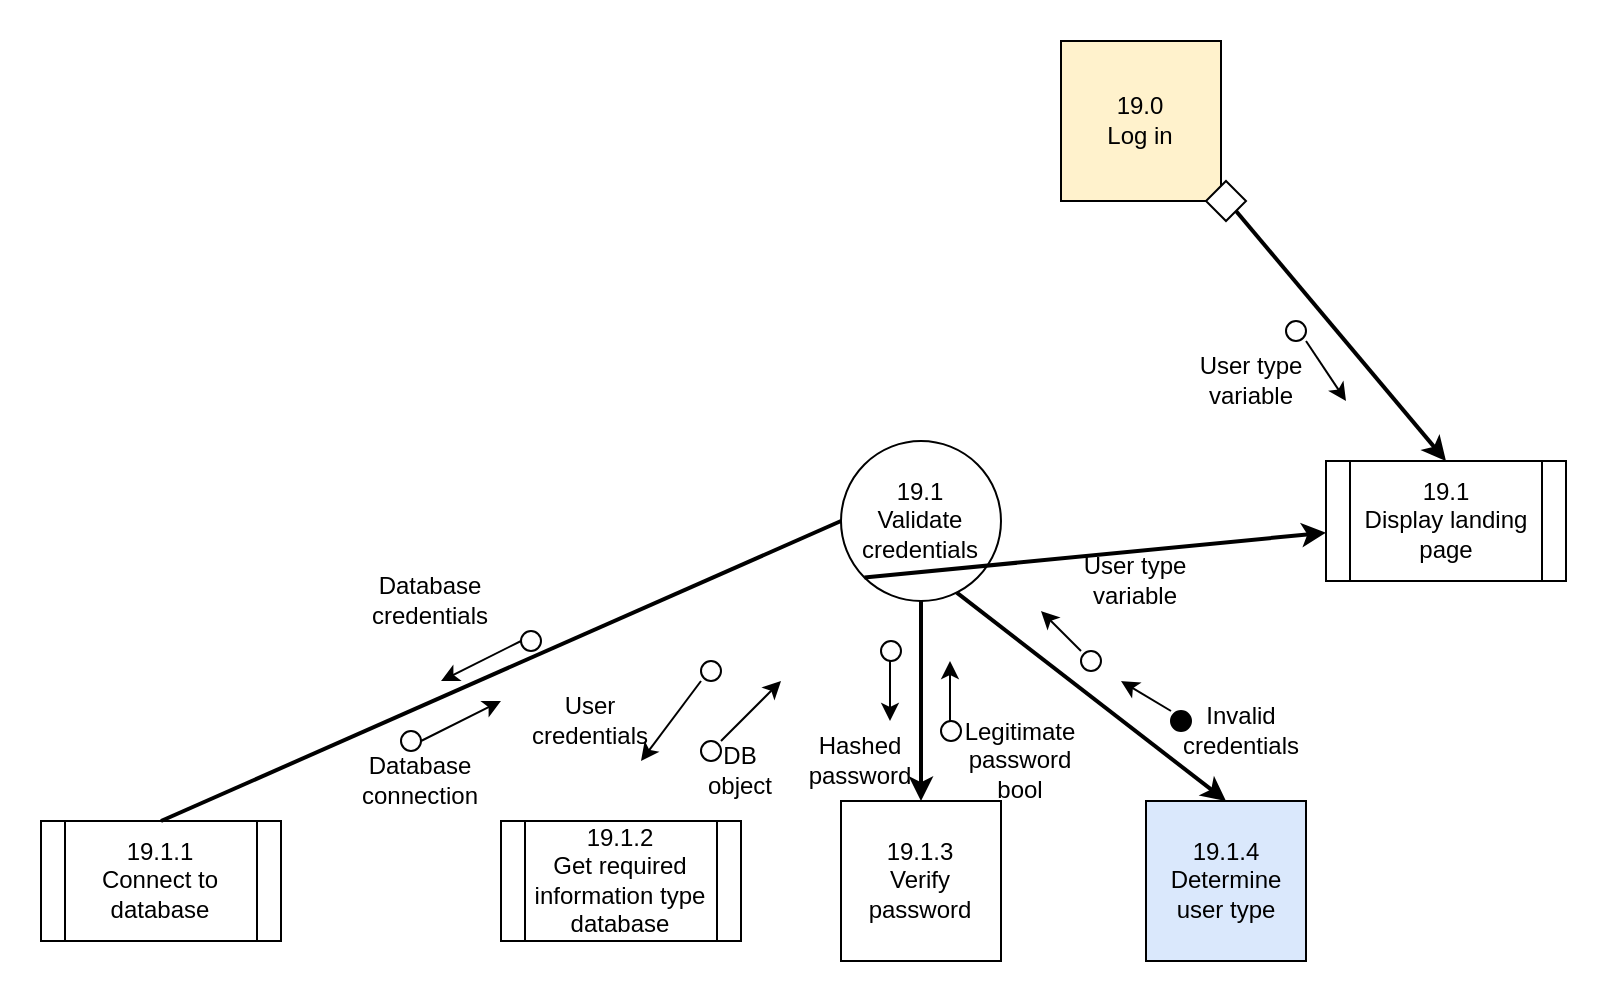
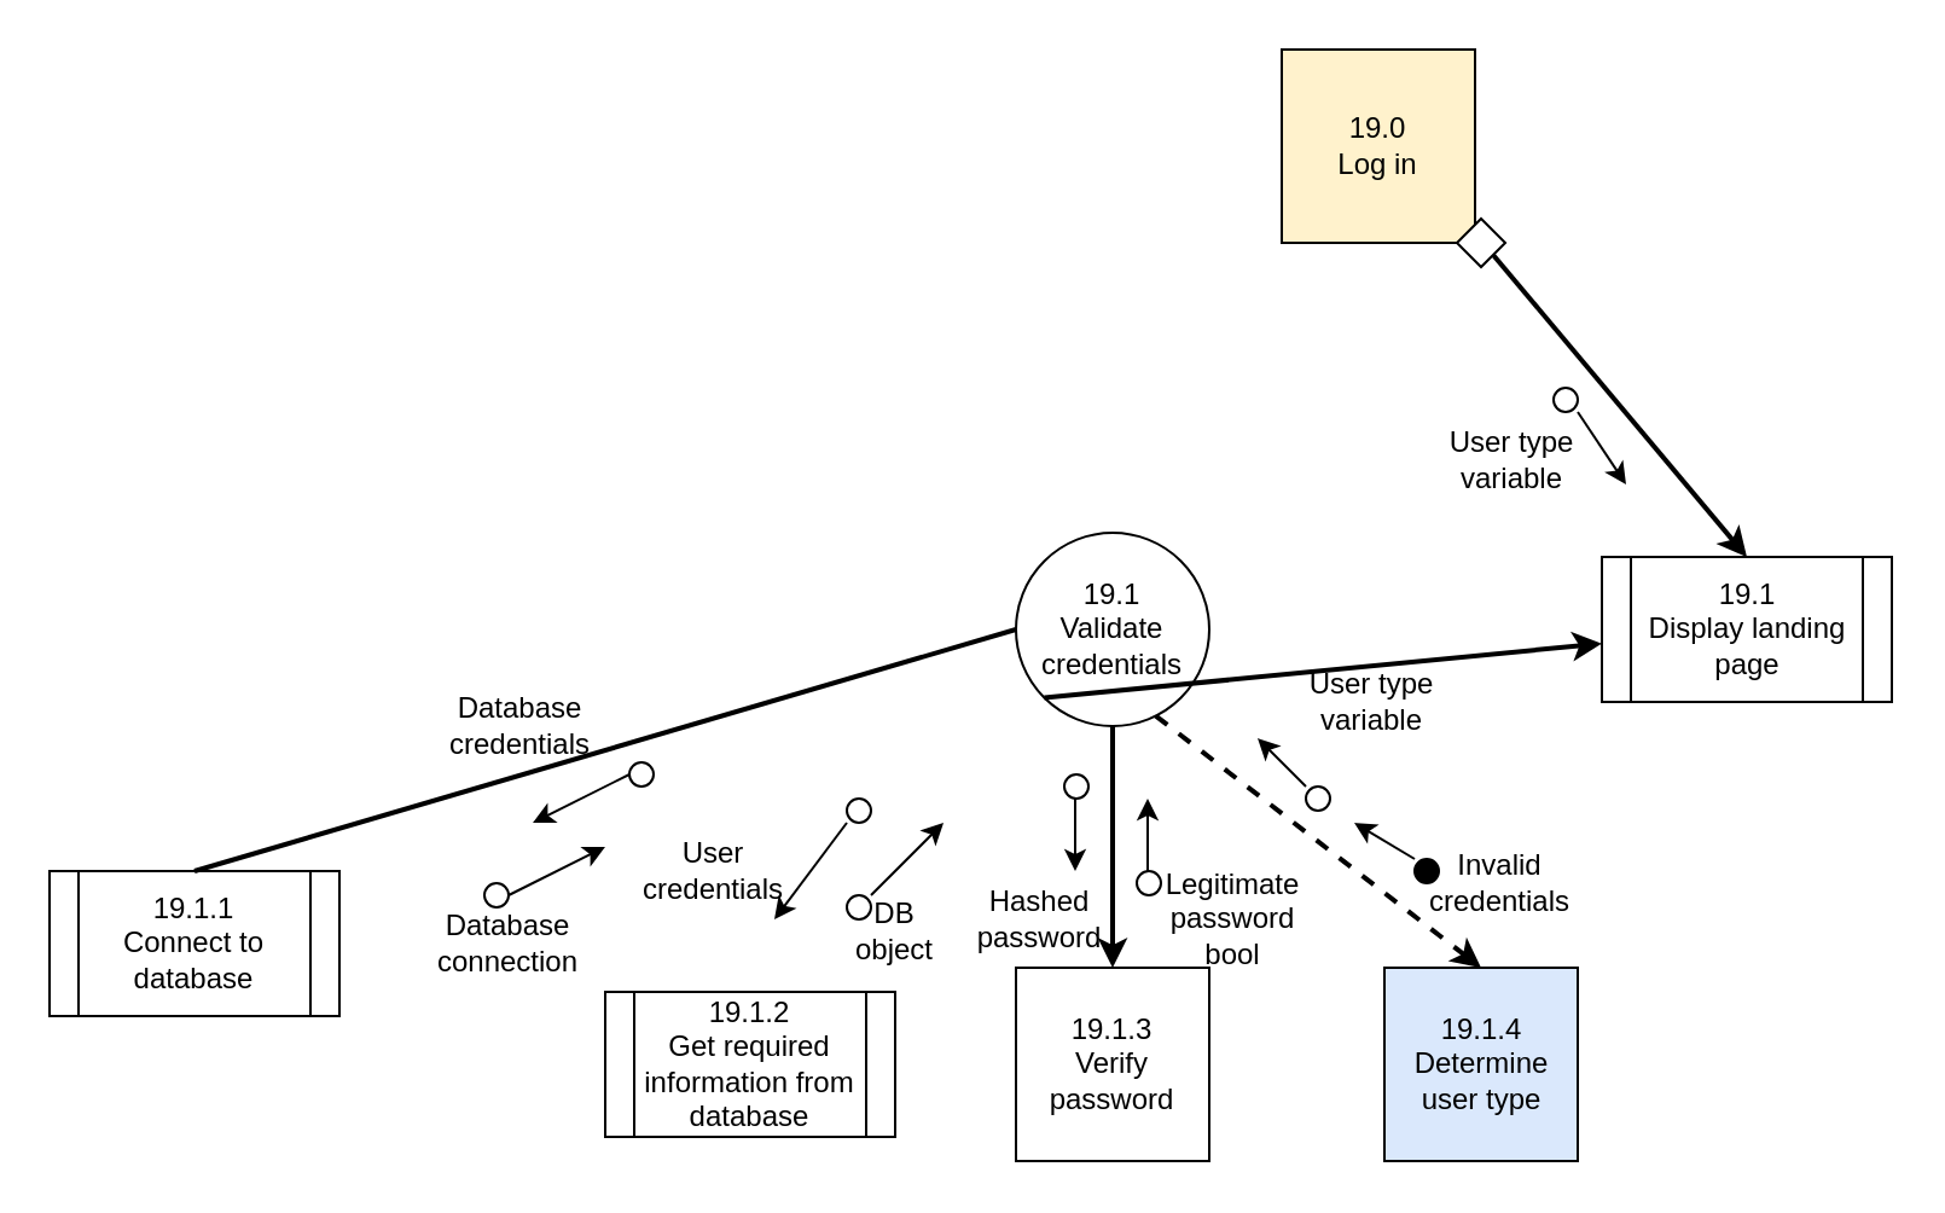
  <mxCell id="0" />
  <mxCell id="1" parent="0" />
  <mxCell id="2" value="User credentials" style="text;html=1;strokeColor=none;fillColor=none;align=center;verticalAlign=middle;whiteSpace=wrap;rounded=0;" parent="1" vertex="1"><mxGeometry x="260" y="350" width="70" height="20" as="geometry" /></mxCell>
  <mxCell id="3" value="" style="endArrow=classic;html=1;" parent="1" edge="1"><mxGeometry width="50" height="50" relative="1" as="geometry"><mxPoint x="350" y="340" as="sourcePoint" /><mxPoint x="320" y="380" as="targetPoint" /><Array as="points" /></mxGeometry></mxCell>
  <mxCell id="4" value="" style="ellipse;whiteSpace=wrap;html=1;aspect=fixed;fillColor=#000000;" parent="1" vertex="1"><mxGeometry x="585" y="355" width="10" height="10" as="geometry" /></mxCell>
  <mxCell id="5" value="" style="ellipse;whiteSpace=wrap;html=1;aspect=fixed;" parent="1" vertex="1"><mxGeometry x="540" y="325" width="10" height="10" as="geometry" /></mxCell>
  <mxCell id="6" value="" style="ellipse;whiteSpace=wrap;html=1;aspect=fixed;" parent="1" vertex="1"><mxGeometry x="350" y="330" width="10" height="10" as="geometry" /></mxCell>
  <mxCell id="7" value="" style="endArrow=classic;html=1;" parent="1" edge="1"><mxGeometry width="50" height="50" relative="1" as="geometry"><mxPoint x="540" y="325" as="sourcePoint" /><mxPoint x="520" y="305" as="targetPoint" /></mxGeometry></mxCell>
  <mxCell id="8" value="" style="endArrow=classic;html=1;entryX=0.5;entryY=0;entryDx=0;entryDy=0;exitX=1;exitY=1;exitDx=0;exitDy=0;strokeWidth=2;" parent="1" source="17" target="9" edge="1"><mxGeometry width="50" height="50" relative="1" as="geometry"><mxPoint x="640" y="100" as="sourcePoint" /><mxPoint x="670" y="180" as="targetPoint" /></mxGeometry></mxCell>
  <mxCell id="9" value="19.1&lt;br&gt;Display landing page" style="shape=process;whiteSpace=wrap;html=1;backgroundOutline=1;" parent="1" vertex="1"><mxGeometry x="662.5" y="230" width="120" height="60" as="geometry" /></mxCell>
  <mxCell id="10" value="User type variable" style="text;html=1;strokeColor=none;fillColor=none;align=center;verticalAlign=middle;whiteSpace=wrap;rounded=0;" parent="1" vertex="1"><mxGeometry x="540" y="280" width="55" height="20" as="geometry" /></mxCell>
  <mxCell id="11" value="" style="endArrow=classic;html=1;" parent="1" edge="1"><mxGeometry width="50" height="50" relative="1" as="geometry"><mxPoint x="585" y="355" as="sourcePoint" /><mxPoint x="560" y="340" as="targetPoint" /></mxGeometry></mxCell>
  <mxCell id="12" value="Invalid credentials" style="text;html=1;strokeColor=none;fillColor=none;align=center;verticalAlign=middle;whiteSpace=wrap;rounded=0;" parent="1" vertex="1"><mxGeometry x="587.5" y="355" width="65" height="20" as="geometry" /></mxCell>
  <mxCell id="13" value="" style="endArrow=classic;html=1;" parent="1" edge="1"><mxGeometry width="50" height="50" relative="1" as="geometry"><mxPoint x="652.5" y="170" as="sourcePoint" /><mxPoint x="672.5" y="200" as="targetPoint" /></mxGeometry></mxCell>
  <mxCell id="14" value="User type variable" style="text;html=1;strokeColor=none;fillColor=none;align=center;verticalAlign=middle;whiteSpace=wrap;rounded=0;" parent="1" vertex="1"><mxGeometry x="597.5" y="180" width="55" height="20" as="geometry" /></mxCell>
  <mxCell id="15" value="" style="ellipse;whiteSpace=wrap;html=1;aspect=fixed;" parent="1" vertex="1"><mxGeometry x="642.5" y="160" width="10" height="10" as="geometry" /></mxCell>
  <mxCell id="16" value="19.0&lt;br&gt;Log in" style="whiteSpace=wrap;html=1;aspect=fixed;fillColor=#fff2cc;" parent="1" vertex="1"><mxGeometry x="530" y="20" width="80" height="80" as="geometry" /></mxCell>
  <mxCell id="17" value="" style="rhombus;whiteSpace=wrap;html=1;" parent="1" vertex="1"><mxGeometry x="602.5" y="90" width="20" height="20" as="geometry" /></mxCell>
  <mxCell id="18" value="19.1&lt;br&gt;Validate credentials" style="ellipse;whiteSpace=wrap;html=1;aspect=fixed;" vertex="1" parent="1"><mxGeometry y="220" width="80" height="80" as="geometry" x="420" /></mxCell>
  <mxCell id="19" value="19.1.4&lt;br&gt;Determine user type" style="whiteSpace=wrap;html=1;aspect=fixed;fillColor=#dae8fc;" vertex="1" parent="1"><mxGeometry x="572.5" y="400" width="80" height="80" as="geometry" /></mxCell>
  <mxCell id="20" value="" style="endArrow=classic;html=1;exitX=0;exitY=1;exitDx=0;exitDy=0;strokeWidth=2;" edge="1" parent="1" source="18" target="9"><mxGeometry width="50" height="50" relative="1" as="geometry"><mxPoint x="350" y="370" as="sourcePoint" /><mxPoint x="370" y="330" as="targetPoint" /></mxGeometry></mxCell>
- <mxCell id="21" value="" style="endArrow=classic;html=1;exitX=0.75;exitY=1;exitDx=0;exitDy=0;entryX=0.5;entryY=0;entryDx=0;entryDy=0;strokeWidth=2;" edge="1" parent="1" source="18" target="19"><mxGeometry width="50" height="50" relative="1" as="geometry"><mxPoint x="530" y="370" as="sourcePoint" /><mxPoint x="580" y="320" as="targetPoint" /></mxGeometry></mxCell>
- <mxCell id="22" value="19.1.2&lt;br&gt;Get required information type database" style="shape=process;whiteSpace=wrap;html=1;backgroundOutline=1;" vertex="1" parent="1"><mxGeometry x="250" y="410" width="120" height="60" as="geometry" /></mxCell>
+ <mxCell id="21" value="" style="endArrow=classic;html=1;exitX=0.75;exitY=1;exitDx=0;exitDy=0;entryX=0.5;entryY=0;entryDx=0;entryDy=0;strokeWidth=2;dashed=1;" edge="1" parent="1" source="18" target="19"><mxGeometry width="50" height="50" relative="1" as="geometry"><mxPoint x="530" y="370" as="sourcePoint" /><mxPoint x="580" y="320" as="targetPoint" /></mxGeometry></mxCell>
+ <mxCell id="22" value="19.1.2&lt;br&gt;Get required information from database" style="shape=process;whiteSpace=wrap;html=1;backgroundOutline=1;" vertex="1" parent="1"><mxGeometry x="250" y="410" width="120" height="60" as="geometry" /></mxCell>
  <mxCell id="23" value="19.1.3&lt;br&gt;Verify password" style="whiteSpace=wrap;html=1;aspect=fixed;" vertex="1" parent="1"><mxGeometry y="400" width="80" height="80" as="geometry" x="420" /></mxCell>
  <mxCell id="24" value="" style="endArrow=classic;html=1;strokeWidth=2;exitX=0.5;exitY=1;exitDx=0;exitDy=0;entryX=0.5;entryY=0;entryDx=0;entryDy=0;" edge="1" parent="1" source="18" target="23"><mxGeometry width="50" height="50" relative="1" as="geometry"><mxPoint x="440" y="380" as="sourcePoint" /><mxPoint x="490" y="330" as="targetPoint" /></mxGeometry></mxCell>
  <mxCell id="25" value="" style="endArrow=classic;html=1;strokeWidth=1;" edge="1" parent="1"><mxGeometry width="50" height="50" relative="1" as="geometry"><mxPoint x="444.5" y="330" as="sourcePoint" /><mxPoint x="444.5" y="360" as="targetPoint" /></mxGeometry></mxCell>
  <mxCell id="26" value="" style="ellipse;whiteSpace=wrap;html=1;aspect=fixed;" vertex="1" parent="1"><mxGeometry x="200" y="365" width="10" height="10" as="geometry" /></mxCell>
  <mxCell id="27" value="" style="ellipse;whiteSpace=wrap;html=1;aspect=fixed;" vertex="1" parent="1"><mxGeometry x="260" y="315" width="10" height="10" as="geometry" /></mxCell>
  <mxCell id="28" value="" style="ellipse;whiteSpace=wrap;html=1;aspect=fixed;" vertex="1" parent="1"><mxGeometry x="350" y="370" width="10" height="10" as="geometry" /></mxCell>
  <mxCell id="29" value="" style="ellipse;whiteSpace=wrap;html=1;aspect=fixed;fillColor=#FFFFFF;" vertex="1" parent="1"><mxGeometry x="470" y="360" width="10" height="10" as="geometry" /></mxCell>
  <mxCell id="30" value="" style="ellipse;whiteSpace=wrap;html=1;aspect=fixed;" vertex="1" parent="1"><mxGeometry x="440" y="320" width="10" height="10" as="geometry" /></mxCell>
  <mxCell id="31" value="Hashed password" style="text;html=1;strokeColor=none;fillColor=none;align=center;verticalAlign=middle;whiteSpace=wrap;rounded=0;" vertex="1" parent="1"><mxGeometry x="410" y="370" width="40" height="20" as="geometry" /></mxCell>
  <mxCell id="32" value="" style="endArrow=classic;html=1;strokeWidth=1;" edge="1" parent="1"><mxGeometry width="50" height="50" relative="1" as="geometry"><mxPoint x="474.5" y="360" as="sourcePoint" /><mxPoint x="474.5" y="330" as="targetPoint" /></mxGeometry></mxCell>
  <mxCell id="33" value="Legitimate password bool" style="text;html=1;strokeColor=none;fillColor=none;align=center;verticalAlign=middle;whiteSpace=wrap;rounded=0;" vertex="1" parent="1"><mxGeometry x="490" y="370" width="40" height="20" as="geometry" /></mxCell>
  <mxCell id="34" value="" style="endArrow=classic;html=1;strokeWidth=1;" edge="1" parent="1"><mxGeometry width="50" height="50" relative="1" as="geometry"><mxPoint x="360" y="370" as="sourcePoint" /><mxPoint x="390" y="340" as="targetPoint" /></mxGeometry></mxCell>
  <mxCell id="35" value="DB object" style="text;html=1;strokeColor=none;fillColor=none;align=center;verticalAlign=middle;whiteSpace=wrap;rounded=0;" vertex="1" parent="1"><mxGeometry x="350" y="375" width="40" height="20" as="geometry" /></mxCell>
- <mxCell id="36" value="19.1.1&lt;br&gt;Connect to database" style="shape=process;whiteSpace=wrap;html=1;backgroundOutline=1;fillColor=#FFFFFF;" vertex="1" parent="1"><mxGeometry x="20" y="410" width="120" height="60" as="geometry" /></mxCell>
+ <mxCell id="36" value="19.1.1&lt;br&gt;Connect to database" style="shape=process;whiteSpace=wrap;html=1;backgroundOutline=1;fillColor=#FFFFFF;" vertex="1" parent="1"><mxGeometry x="20" y="360" width="120" height="60" as="geometry" /></mxCell>
  <mxCell id="37" value="" style="endArrow=none;html=1;strokeWidth=2;entryX=0.5;entryY=0;entryDx=0;entryDy=0;exitX=0;exitY=0.5;exitDx=0;exitDy=0;" edge="1" parent="1" source="18" target="36"><mxGeometry width="50" height="50" relative="1" as="geometry"><mxPoint x="230" y="310" as="sourcePoint" /><mxPoint x="280" y="260" as="targetPoint" /></mxGeometry></mxCell>
  <mxCell id="38" value="" style="endArrow=classic;html=1;strokeWidth=1;" edge="1" parent="1"><mxGeometry width="50" height="50" relative="1" as="geometry"><mxPoint x="260" y="320" as="sourcePoint" /><mxPoint x="220" y="340" as="targetPoint" /></mxGeometry></mxCell>
  <mxCell id="39" value="Database credentials" style="text;html=1;strokeColor=none;fillColor=none;align=center;verticalAlign=middle;whiteSpace=wrap;rounded=0;" vertex="1" parent="1"><mxGeometry x="195" y="290" width="40" height="20" as="geometry" /></mxCell>
  <mxCell id="40" value="" style="endArrow=classic;html=1;strokeWidth=1;" edge="1" parent="1"><mxGeometry width="50" height="50" relative="1" as="geometry"><mxPoint x="210" y="370" as="sourcePoint" /><mxPoint x="250" y="350" as="targetPoint" /></mxGeometry></mxCell>
  <mxCell id="41" value="Database connection" style="text;html=1;strokeColor=none;fillColor=none;align=center;verticalAlign=middle;whiteSpace=wrap;rounded=0;" vertex="1" parent="1"><mxGeometry x="190" y="380" width="40" height="20" as="geometry" /></mxCell>
